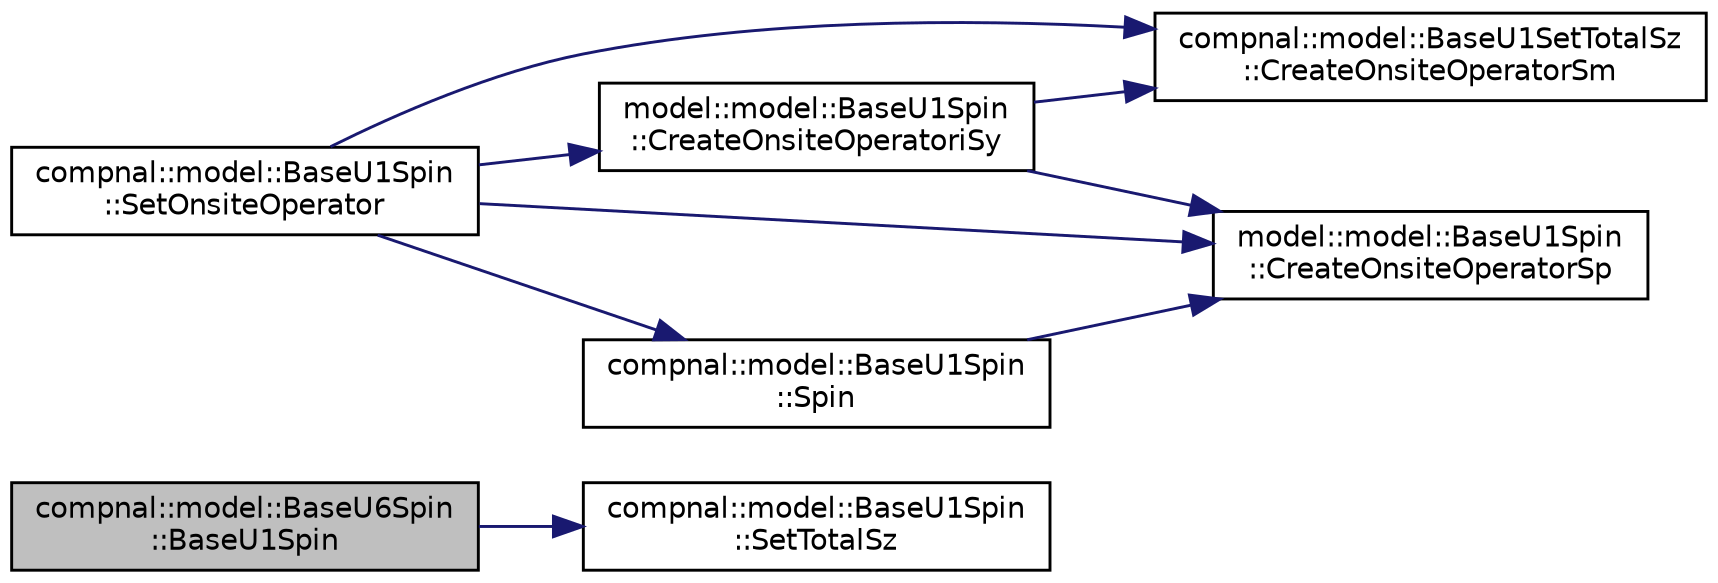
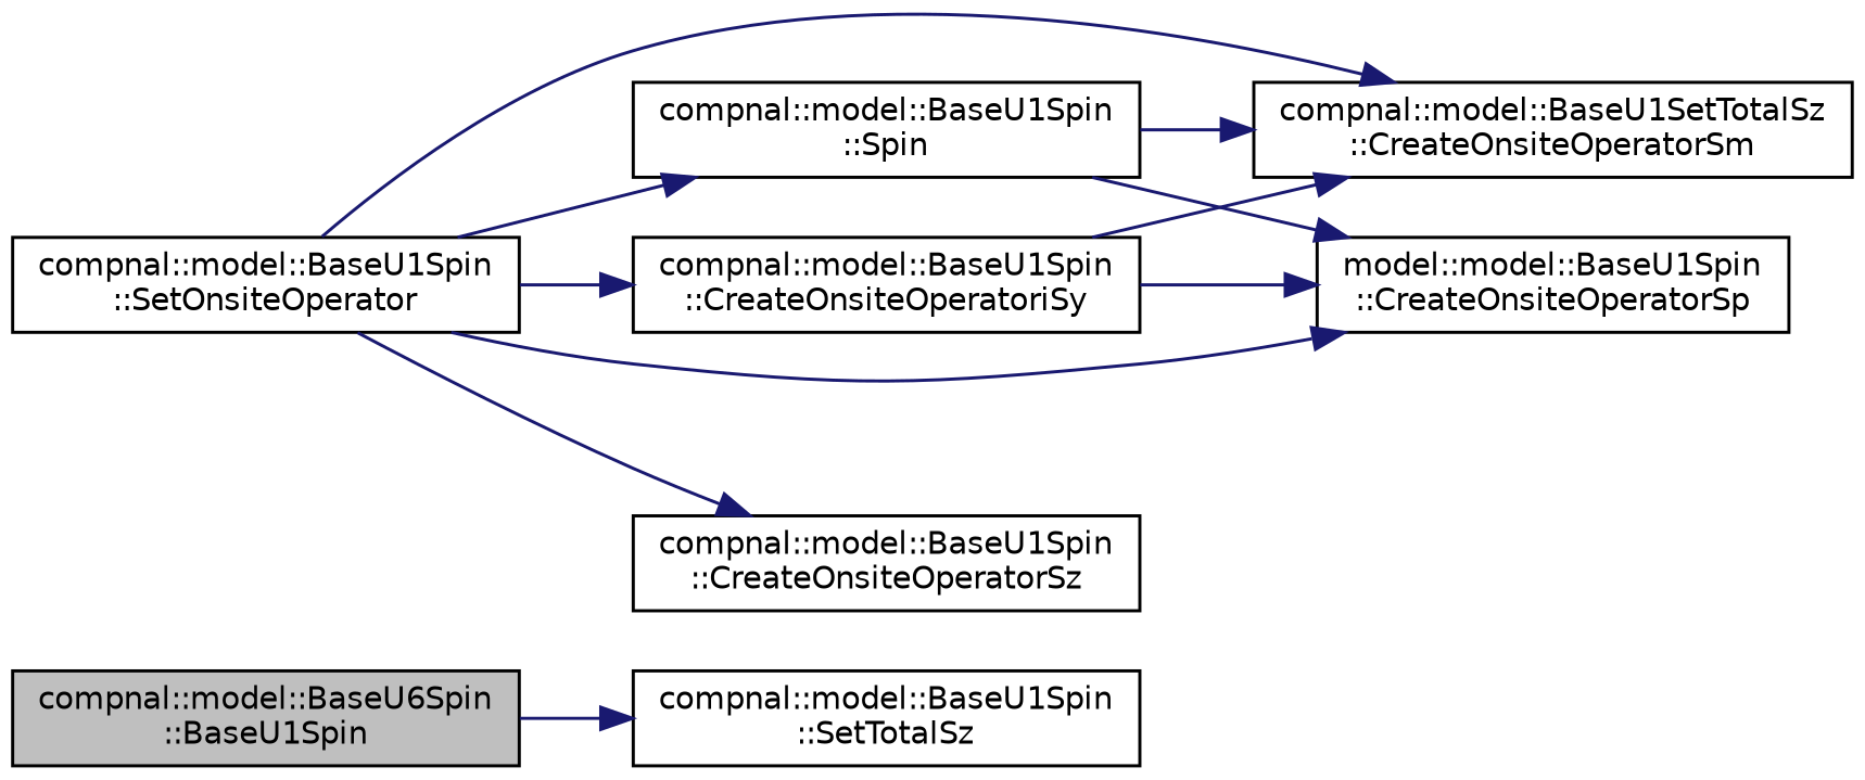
  digraph {
    rankdir=LR
    node [color=black fillcolor=white fontname=Helvetica fontsize=10 shape=record style=filled]
    edge [color=midnightblue fontname=Helvetica fontsize=10 labelfontname=Helvetica labelfontsize=10 style=solid]
    n1 [fillcolor=grey75 fontcolor=black height=0.2 label="compnal::model::BaseU6Spin\l::BaseU1Spin" width=0.4]
    n2 [height=0.2 label="compnal::model::BaseU1Spin\l::SetTotalSz" width=0.4]
    n3 [height=0.2 label="compnal::model::BaseU1Spin\l::SetOnsiteOperator" width=0.4]
-   n4 [height=0.2 label="model::model::BaseU1Spin\l::CreateOnsiteOperatoriSy" width=0.4]
+   n4 [height=0.2 label="compnal::model::BaseU1Spin\l::CreateOnsiteOperatoriSy" width=0.4]
    n5 [height=0.2 label="compnal::model::BaseU1SetTotalSz\l::CreateOnsiteOperatorSm" width=0.4]
    n6 [height=0.2 label="model::model::BaseU1Spin\l::CreateOnsiteOperatorSp" width=0.4]
    n7 [height=0.2 label="compnal::model::BaseU1Spin\l::Spin" width=0.4]
+   n8 [height=0.2 label="compnal::model::BaseU1Spin\l::CreateOnsiteOperatorSz" width=0.4]
    n1 -> n2
    n3 -> n4
    n3 -> n5
    n3 -> n6
    n3 -> n7
+   n3 -> n8
    n4 -> n5
    n4 -> n6
+   n7 -> n5
    n7 -> n6
  }
